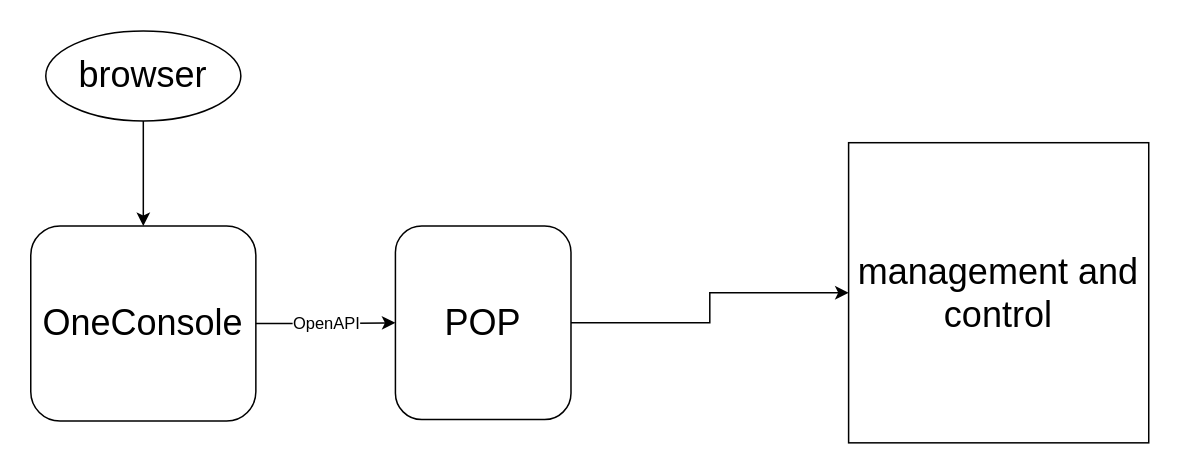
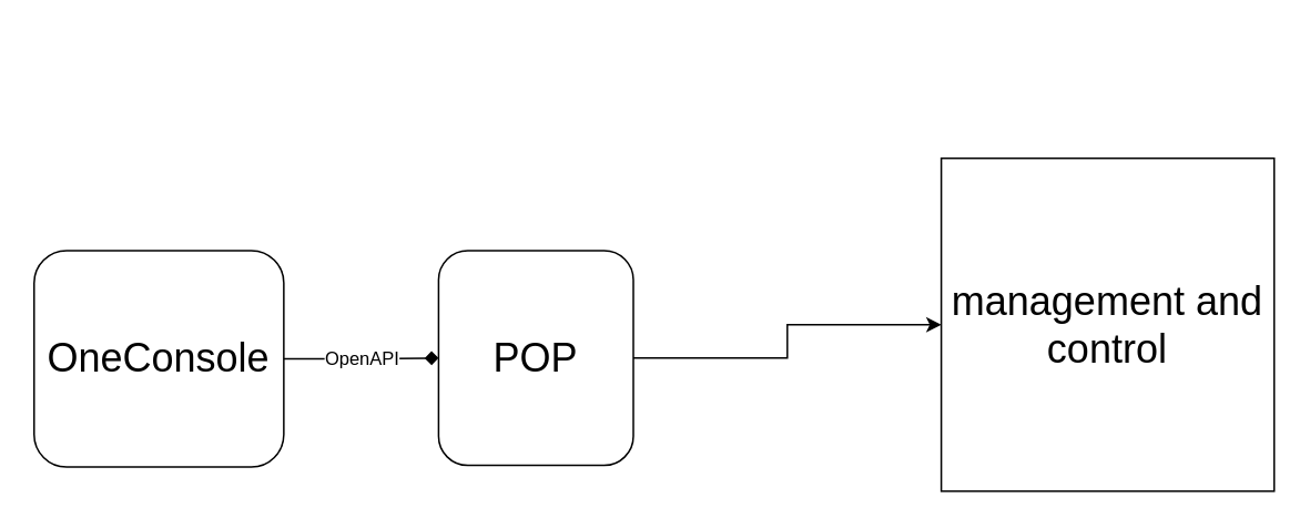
  <mxCell id="0" />
  <mxCell id="1" parent="0" />
  <mxCell id="2" value="&lt;font style=&quot;font-size: 24px&quot;&gt;OneConsole&lt;/font&gt;" style="rounded=1;whiteSpace=wrap;html=1;" parent="1" vertex="1"><mxGeometry x="20" y="150" width="150" height="130" as="geometry" /></mxCell>
- <mxCell id="3" style="edgeStyle=orthogonalEdgeStyle;rounded=0;orthogonalLoop=1;jettySize=auto;html=1;entryX=0.5;entryY=0;entryDx=0;entryDy=0;" edge="1" parent="1" source="4" target="2"><mxGeometry relative="1" as="geometry" /></mxCell>
- <mxCell id="4" value="&lt;font style=&quot;font-size: 24px&quot;&gt;browser&lt;/font&gt;" style="ellipse;whiteSpace=wrap;html=1;" parent="1" vertex="1"><mxGeometry x="30" y="20" width="130" height="60" as="geometry" /></mxCell>
  <mxCell id="5" value="&lt;span&gt;&lt;font style=&quot;font-size: 24px&quot;&gt;management and control&lt;/font&gt;&lt;/span&gt;" style="whiteSpace=wrap;html=1;aspect=fixed;" parent="1" vertex="1"><mxGeometry x="565" y="94.5" width="200" height="200" as="geometry" /></mxCell>
  <mxCell id="6" style="edgeStyle=orthogonalEdgeStyle;rounded=0;orthogonalLoop=1;jettySize=auto;html=1;" edge="1" parent="1" source="7" target="5"><mxGeometry relative="1" as="geometry"><mxPoint x="530" y="210" as="targetPoint" /></mxGeometry></mxCell>
  <mxCell id="7" value="&lt;span style=&quot;font-size: 24px&quot;&gt;POP&lt;/span&gt;" style="rounded=1;whiteSpace=wrap;html=1;" vertex="1" parent="1"><mxGeometry x="263" y="150" width="117" height="129" as="geometry" /></mxCell>
- <mxCell id="8" value="OpenAPI" style="edgeStyle=orthogonalEdgeStyle;rounded=0;orthogonalLoop=1;jettySize=auto;html=1;entryX=0;entryY=0.5;entryDx=0;entryDy=0;" edge="1" parent="1" source="2" target="7"><mxGeometry relative="1" as="geometry" /></mxCell>
+ <mxCell id="8" value="OpenAPI" style="edgeStyle=orthogonalEdgeStyle;rounded=0;orthogonalLoop=1;jettySize=auto;html=1;entryX=0;entryY=0.5;entryDx=0;entryDy=0;endArrow=diamond;" edge="1" parent="1" source="2" target="7"><mxGeometry relative="1" as="geometry" /></mxCell>
